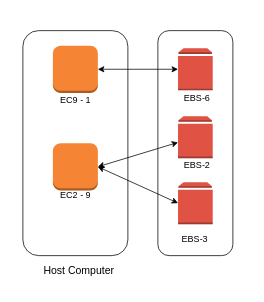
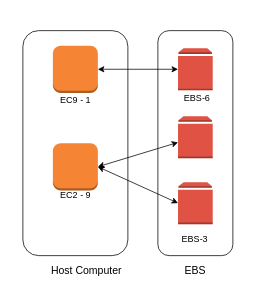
  <mxCell id="0" />
  <mxCell id="1" parent="0" />
  <mxCell id="2" value="" style="rounded=0;whiteSpace=wrap;html=1;fontSize=14;strokeColor=#FEFFFA;" parent="1" vertex="1"><mxGeometry x="20" y="20" width="310" height="360" as="geometry" /></mxCell>
  <mxCell id="3" value="" style="rounded=1;whiteSpace=wrap;html=1;" parent="1" vertex="1"><mxGeometry x="30" y="40" width="140" height="300" as="geometry" /></mxCell>
  <mxCell id="4" value="" style="rounded=1;whiteSpace=wrap;html=1;" parent="1" vertex="1"><mxGeometry x="210" y="40" width="100" height="300" as="geometry" /></mxCell>
  <mxCell id="5" value="" style="endArrow=classic;startArrow=classic;html=1;exitX=0;exitY=0.5;exitDx=0;exitDy=0;entryX=1;entryY=0.5;entryDx=0;entryDy=0;entryPerimeter=0;exitPerimeter=0;" parent="1" source="14" target="11" edge="1"><mxGeometry width="50" height="50" relative="1" as="geometry"><mxPoint x="235" y="225" as="sourcePoint" /><mxPoint x="290" y="170" as="targetPoint" /></mxGeometry></mxCell>
  <mxCell id="6" value="" style="endArrow=classic;startArrow=classic;html=1;entryX=1;entryY=0.5;entryDx=0;entryDy=0;entryPerimeter=0;" parent="1" source="13" target="11" edge="1"><mxGeometry width="50" height="50" relative="1" as="geometry"><mxPoint x="235" y="165" as="sourcePoint" /><mxPoint x="290" y="170" as="targetPoint" /></mxGeometry></mxCell>
  <mxCell id="7" value="" style="endArrow=classic;startArrow=classic;html=1;entryX=0;entryY=0.5;entryDx=0;entryDy=0;exitX=1;exitY=0.5;exitDx=0;exitDy=0;exitPerimeter=0;entryPerimeter=0;" parent="1" source="10" target="12" edge="1"><mxGeometry width="50" height="50" relative="1" as="geometry"><mxPoint x="290" y="80" as="sourcePoint" /><mxPoint x="235" y="91.5" as="targetPoint" /></mxGeometry></mxCell>
- <mxCell id="8" value="Host Computer" style="text;html=1;strokeColor=none;fillColor=none;align=center;verticalAlign=middle;whiteSpace=wrap;rounded=0;fontSize=14;" parent="1" vertex="1"><mxGeometry x="45" y="350" width="120" height="20" as="geometry" /></mxCell>
+ <mxCell id="8" value="Host Computer" style="text;html=1;strokeColor=none;fillColor=none;align=center;verticalAlign=middle;whiteSpace=wrap;rounded=0;fontSize=14;" parent="1" vertex="1"><mxGeometry x="55" y="350" width="120" height="20" as="geometry" /></mxCell>
+ <mxCell id="9" value="EBS" style="text;html=1;strokeColor=none;fillColor=none;align=center;verticalAlign=middle;whiteSpace=wrap;rounded=0;fontSize=14;" parent="1" vertex="1"><mxGeometry x="200" y="350" width="120" height="20" as="geometry" /></mxCell>
  <mxCell id="10" value="" style="outlineConnect=0;dashed=0;verticalLabelPosition=bottom;verticalAlign=top;align=center;html=1;shape=mxgraph.aws3.instance;fillColor=#F58534;gradientColor=none;strokeColor=#4D4D4D;" parent="1" vertex="1"><mxGeometry x="70" y="60" width="60" height="63" as="geometry" /></mxCell>
  <mxCell id="11" value="" style="outlineConnect=0;dashed=0;verticalLabelPosition=bottom;verticalAlign=top;align=center;html=1;shape=mxgraph.aws3.instance;fillColor=#F58534;gradientColor=none;strokeColor=#4D4D4D;" parent="1" vertex="1"><mxGeometry x="70" y="190" width="60" height="63" as="geometry" /></mxCell>
  <mxCell id="12" value="" style="outlineConnect=0;dashed=0;verticalLabelPosition=bottom;verticalAlign=top;align=center;html=1;shape=mxgraph.aws3.volume;fillColor=#E05243;gradientColor=none;strokeColor=#4D4D4D;" parent="1" vertex="1"><mxGeometry x="236.88" y="63.5" width="46.25" height="56" as="geometry" /></mxCell>
  <mxCell id="13" value="" style="outlineConnect=0;dashed=0;verticalLabelPosition=bottom;verticalAlign=top;align=center;html=1;shape=mxgraph.aws3.volume;fillColor=#E05243;gradientColor=none;strokeColor=#4D4D4D;" parent="1" vertex="1"><mxGeometry x="236.87" y="154" width="46.25" height="56" as="geometry" /></mxCell>
  <mxCell id="14" value="" style="outlineConnect=0;dashed=0;verticalLabelPosition=bottom;verticalAlign=top;align=center;html=1;shape=mxgraph.aws3.volume;fillColor=#E05243;gradientColor=none;strokeColor=#4D4D4D;" parent="1" vertex="1"><mxGeometry x="236.87" y="242" width="46.25" height="56" as="geometry" /></mxCell>
  <mxCell id="15" value="EC9 - 1" style="text;html=1;strokeColor=none;fillColor=none;align=center;verticalAlign=middle;whiteSpace=wrap;rounded=0;" parent="1" vertex="1"><mxGeometry x="52.5" y="123" width="95" height="20" as="geometry" /></mxCell>
  <mxCell id="16" value="EC2 - 9" style="text;html=1;strokeColor=none;fillColor=none;align=center;verticalAlign=middle;whiteSpace=wrap;rounded=0;" parent="1" vertex="1"><mxGeometry x="52.5" y="250" width="95" height="20" as="geometry" /></mxCell>
  <mxCell id="17" value="EBS-6" style="text;html=1;strokeColor=none;fillColor=none;align=center;verticalAlign=middle;whiteSpace=wrap;rounded=0;" parent="1" vertex="1"><mxGeometry x="215" y="119.5" width="95" height="20" as="geometry" /></mxCell>
- <mxCell id="18" value="EBS-2" style="text;html=1;strokeColor=none;fillColor=none;align=center;verticalAlign=middle;whiteSpace=wrap;rounded=0;" parent="1" vertex="1"><mxGeometry x="215" y="210" width="95" height="20" as="geometry" /></mxCell>
  <mxCell id="19" value="EBS-3" style="text;html=1;strokeColor=none;fillColor=none;align=center;verticalAlign=middle;whiteSpace=wrap;rounded=0;" parent="1" vertex="1"><mxGeometry x="212.49" y="308" width="95" height="20" as="geometry" /></mxCell>
